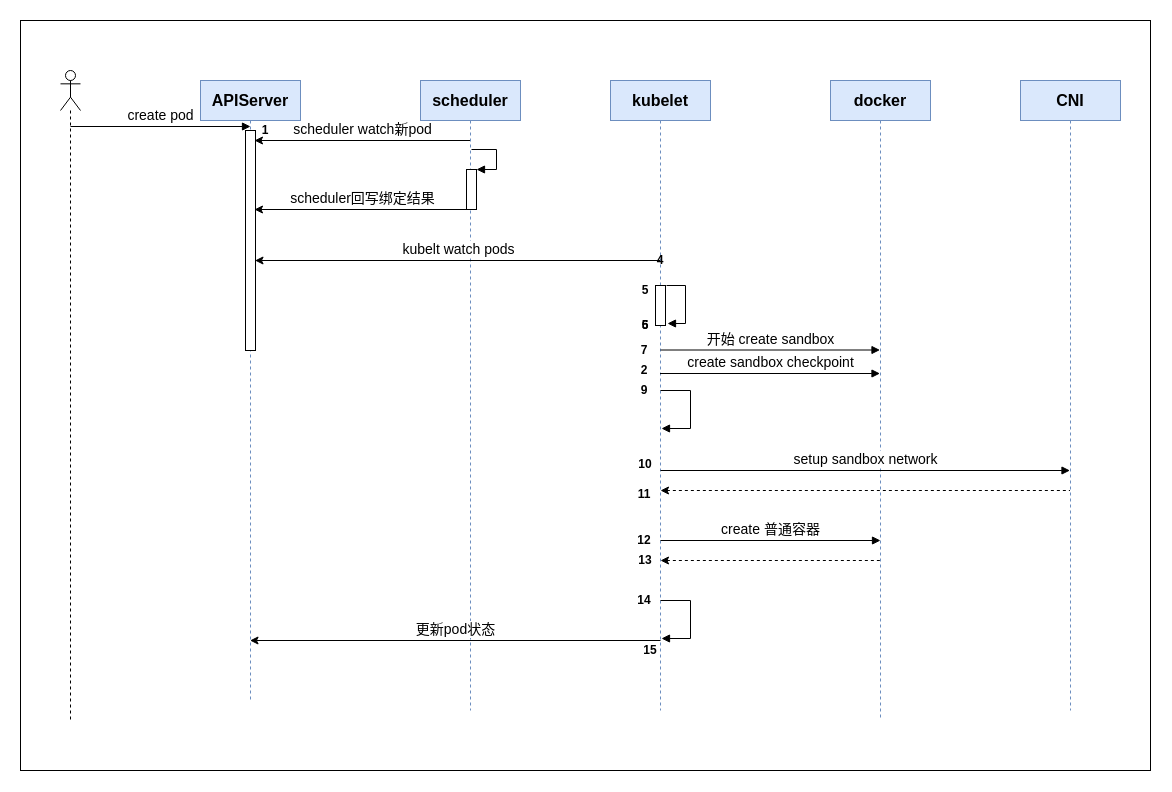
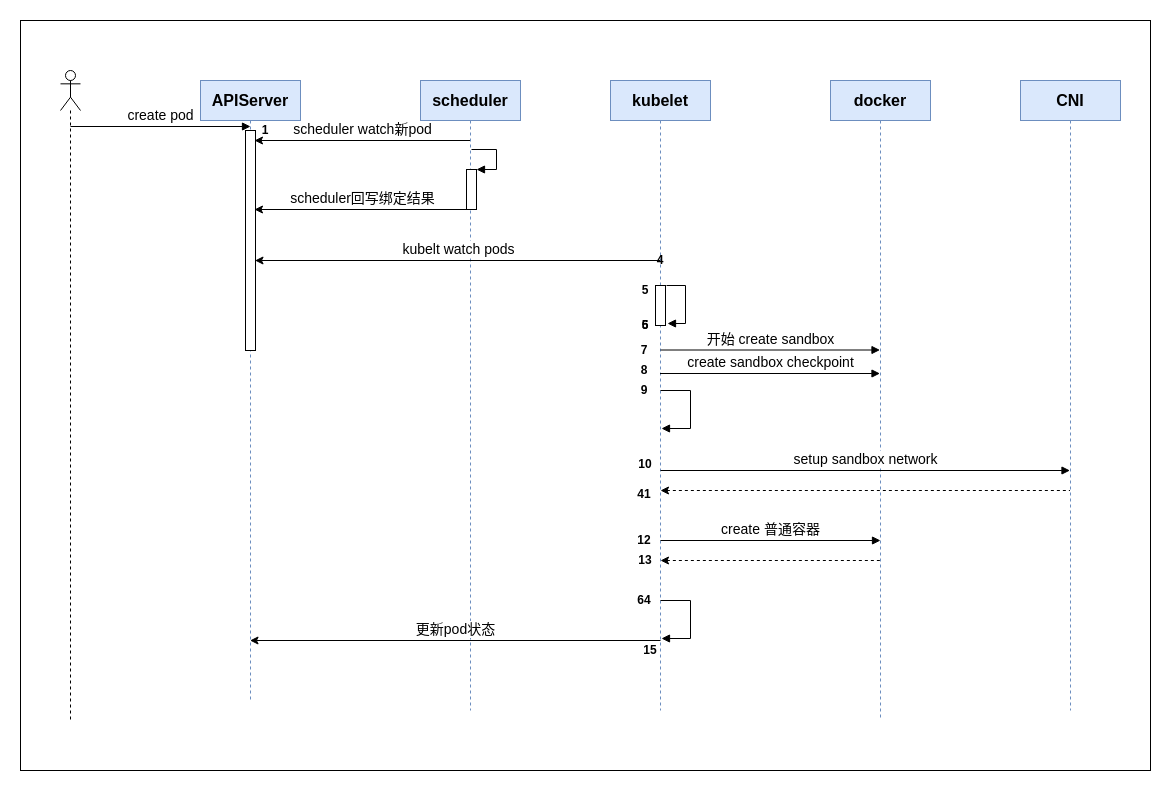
  <mxCell id="0" />
  <mxCell id="1" parent="0" />
  <mxCell id="2" value="&lt;font style=&quot;font-size: 16px&quot;&gt;&lt;b&gt;APIServer&lt;/b&gt;&lt;/font&gt;" style="shape=umlLifeline;perimeter=lifelinePerimeter;whiteSpace=wrap;html=1;container=1;collapsible=0;recursiveResize=0;outlineConnect=0;fillColor=#dae8fc;strokeColor=#6c8ebf;" parent="1" vertex="1"><mxGeometry x="200" y="80" width="100" height="620" as="geometry" /></mxCell>
  <mxCell id="3" value="" style="html=1;points=[];perimeter=orthogonalPerimeter;" parent="2" vertex="1"><mxGeometry x="45" y="50" width="10" height="220" as="geometry" /></mxCell>
  <mxCell id="4" value="&lt;b&gt;&lt;font style=&quot;font-size: 16px&quot;&gt;scheduler&lt;/font&gt;&lt;/b&gt;" style="shape=umlLifeline;perimeter=lifelinePerimeter;whiteSpace=wrap;html=1;container=1;collapsible=0;recursiveResize=0;outlineConnect=0;fillColor=#dae8fc;strokeColor=#6c8ebf;" parent="1" vertex="1"><mxGeometry x="420" y="80" width="100" height="630" as="geometry" /></mxCell>
  <mxCell id="5" value="" style="html=1;points=[];perimeter=orthogonalPerimeter;" parent="4" vertex="1"><mxGeometry x="46" y="89" width="10" height="40" as="geometry" /></mxCell>
  <mxCell id="6" value="" style="edgeStyle=orthogonalEdgeStyle;html=1;align=left;spacingLeft=2;endArrow=block;rounded=0;entryX=1;entryY=0;" parent="4" target="5" edge="1"><mxGeometry relative="1" as="geometry"><mxPoint x="51" y="69" as="sourcePoint" /><Array as="points"><mxPoint x="76" y="69" /></Array></mxGeometry></mxCell>
  <mxCell id="7" value="&lt;font style=&quot;font-size: 16px&quot;&gt;&lt;b&gt;kubelet&lt;/b&gt;&lt;/font&gt;" style="shape=umlLifeline;perimeter=lifelinePerimeter;whiteSpace=wrap;html=1;container=1;collapsible=0;recursiveResize=0;outlineConnect=0;fillColor=#dae8fc;strokeColor=#6c8ebf;" parent="1" vertex="1"><mxGeometry x="610" y="80" width="100" height="630" as="geometry" /></mxCell>
  <mxCell id="8" value="&lt;b&gt;1&lt;/b&gt;" style="text;html=1;strokeColor=none;fillColor=none;align=center;verticalAlign=middle;whiteSpace=wrap;rounded=0;" parent="1" vertex="1"><mxGeometry x="255" y="120" width="20" height="20" as="geometry" /></mxCell>
  <mxCell id="9" value="" style="shape=umlLifeline;participant=umlActor;perimeter=lifelinePerimeter;whiteSpace=wrap;html=1;container=1;collapsible=0;recursiveResize=0;verticalAlign=top;spacingTop=36;labelBackgroundColor=#ffffff;outlineConnect=0;" parent="1" vertex="1"><mxGeometry x="60" y="70" width="20" height="650" as="geometry" /></mxCell>
  <mxCell id="10" value="&lt;font style=&quot;font-size: 14px&quot;&gt;create pod&lt;/font&gt;" style="html=1;verticalAlign=bottom;endArrow=block;" parent="1" edge="1"><mxGeometry width="80" relative="1" as="geometry"><mxPoint x="70" y="126" as="sourcePoint" /><mxPoint x="250" y="126" as="targetPoint" /></mxGeometry></mxCell>
  <mxCell id="11" value="&lt;font style=&quot;font-size: 14px&quot;&gt;scheduler watch新pod&lt;/font&gt;" style="html=1;verticalAlign=bottom;endArrow=none;startArrow=classic;startFill=1;endFill=0;" parent="1" target="4" edge="1"><mxGeometry width="80" relative="1" as="geometry"><mxPoint x="254" y="140" as="sourcePoint" /><mxPoint x="500" y="140" as="targetPoint" /></mxGeometry></mxCell>
  <mxCell id="12" value="&lt;font style=&quot;font-size: 14px&quot;&gt;scheduler回写绑定结果&lt;/font&gt;" style="html=1;verticalAlign=bottom;endArrow=none;startArrow=classic;startFill=1;endFill=0;entryX=0.4;entryY=1;entryDx=0;entryDy=0;entryPerimeter=0;" parent="1" target="5" edge="1"><mxGeometry width="80" relative="1" as="geometry"><mxPoint x="254" y="209" as="sourcePoint" /><mxPoint x="530" y="209" as="targetPoint" /></mxGeometry></mxCell>
  <mxCell id="13" value="&lt;font style=&quot;font-size: 14px&quot;&gt;kubelt watch pods&lt;/font&gt;" style="html=1;verticalAlign=bottom;endArrow=none;startArrow=classic;startFill=1;endFill=0;" parent="1" target="7" edge="1"><mxGeometry width="80" relative="1" as="geometry"><mxPoint x="254.5" y="260" as="sourcePoint" /><mxPoint x="540" y="260" as="targetPoint" /></mxGeometry></mxCell>
  <mxCell id="14" value="&lt;font style=&quot;font-size: 16px&quot;&gt;&lt;b&gt;docker&lt;/b&gt;&lt;/font&gt;" style="shape=umlLifeline;perimeter=lifelinePerimeter;whiteSpace=wrap;html=1;container=1;collapsible=0;recursiveResize=0;outlineConnect=0;fillColor=#dae8fc;strokeColor=#6c8ebf;" parent="1" vertex="1"><mxGeometry x="830" y="80" width="100" height="640" as="geometry" /></mxCell>
  <mxCell id="15" value="" style="html=1;points=[];perimeter=orthogonalPerimeter;" parent="1" vertex="1"><mxGeometry x="655" y="285" width="10" height="40" as="geometry" /></mxCell>
  <mxCell id="16" value="" style="edgeStyle=orthogonalEdgeStyle;html=1;align=left;spacingLeft=2;endArrow=block;rounded=0;exitX=1.1;exitY=0.075;exitDx=0;exitDy=0;exitPerimeter=0;" parent="1" edge="1"><mxGeometry relative="1" as="geometry"><mxPoint x="666" y="285" as="sourcePoint" /><Array as="points"><mxPoint x="685" y="285" /><mxPoint x="685" y="323" /></Array><mxPoint x="667" y="323" as="targetPoint" /></mxGeometry></mxCell>
  <mxCell id="17" value="&lt;b&gt;4&lt;/b&gt;" style="text;html=1;strokeColor=none;fillColor=none;align=center;verticalAlign=middle;whiteSpace=wrap;rounded=0;" parent="1" vertex="1"><mxGeometry x="650" y="250" width="20" height="20" as="geometry" /></mxCell>
  <mxCell id="18" value="&lt;b&gt;5&lt;/b&gt;" style="text;html=1;strokeColor=none;fillColor=none;align=center;verticalAlign=middle;whiteSpace=wrap;rounded=0;" parent="1" vertex="1"><mxGeometry x="635" y="315" width="20" height="20" as="geometry" /></mxCell>
  <mxCell id="19" value="&lt;font style=&quot;font-size: 14px&quot;&gt;开始 create sandbox&lt;/font&gt;" style="html=1;verticalAlign=bottom;endArrow=block;" parent="1" target="14" edge="1"><mxGeometry width="80" relative="1" as="geometry"><mxPoint x="660" y="349.5" as="sourcePoint" /><mxPoint x="933" y="349" as="targetPoint" /></mxGeometry></mxCell>
  <mxCell id="20" value="&lt;b&gt;6&lt;/b&gt;" style="text;html=1;strokeColor=none;fillColor=none;align=center;verticalAlign=middle;whiteSpace=wrap;rounded=0;" parent="1" vertex="1"><mxGeometry x="635" y="315" width="20" height="20" as="geometry" /></mxCell>
  <mxCell id="21" value="&lt;b&gt;7&lt;/b&gt;" style="text;html=1;strokeColor=none;fillColor=none;align=center;verticalAlign=middle;whiteSpace=wrap;rounded=0;" parent="1" vertex="1"><mxGeometry x="634" y="340" width="20" height="20" as="geometry" /></mxCell>
  <mxCell id="22" value="&lt;font style=&quot;font-size: 14px&quot;&gt;create sandbox checkpoint&lt;/font&gt;" style="html=1;verticalAlign=bottom;endArrow=block;" parent="1" target="14" edge="1"><mxGeometry width="80" relative="1" as="geometry"><mxPoint x="659.5" y="373" as="sourcePoint" /><mxPoint x="940" y="373" as="targetPoint" /></mxGeometry></mxCell>
  <mxCell id="23" value="&lt;b&gt;5&lt;/b&gt;" style="text;html=1;strokeColor=none;fillColor=none;align=center;verticalAlign=middle;whiteSpace=wrap;rounded=0;" parent="1" vertex="1"><mxGeometry x="635" y="280" width="20" height="20" as="geometry" /></mxCell>
  <mxCell id="24" value="" style="edgeStyle=orthogonalEdgeStyle;html=1;align=left;spacingLeft=2;endArrow=block;rounded=0;exitX=1.1;exitY=0.075;exitDx=0;exitDy=0;exitPerimeter=0;" parent="1" edge="1"><mxGeometry relative="1" as="geometry"><mxPoint x="660" y="390" as="sourcePoint" /><Array as="points"><mxPoint x="690" y="390" /><mxPoint x="690" y="428" /></Array><mxPoint x="661" y="428" as="targetPoint" /></mxGeometry></mxCell>
- <mxCell id="25" value="&lt;b&gt;2&lt;/b&gt;" style="text;html=1;strokeColor=none;fillColor=none;align=center;verticalAlign=middle;whiteSpace=wrap;rounded=0;" parent="1" vertex="1"><mxGeometry x="634" y="360" width="20" height="20" as="geometry" /></mxCell>
+ <mxCell id="25" value="&lt;b&gt;8&lt;/b&gt;" style="text;html=1;strokeColor=none;fillColor=none;align=center;verticalAlign=middle;whiteSpace=wrap;rounded=0;" parent="1" vertex="1"><mxGeometry x="634" y="360" width="20" height="20" as="geometry" /></mxCell>
  <mxCell id="26" value="&lt;b&gt;9&lt;/b&gt;" style="text;html=1;strokeColor=none;fillColor=none;align=center;verticalAlign=middle;whiteSpace=wrap;rounded=0;" parent="1" vertex="1"><mxGeometry x="634" y="380" width="20" height="20" as="geometry" /></mxCell>
  <mxCell id="27" value="&lt;font style=&quot;font-size: 16px&quot;&gt;&lt;b&gt;CNI&lt;/b&gt;&lt;/font&gt;" style="shape=umlLifeline;perimeter=lifelinePerimeter;whiteSpace=wrap;html=1;container=1;collapsible=0;recursiveResize=0;outlineConnect=0;fillColor=#dae8fc;strokeColor=#6c8ebf;" parent="1" vertex="1"><mxGeometry x="1020" y="80" width="100" height="630" as="geometry" /></mxCell>
  <mxCell id="28" value="&lt;span style=&quot;font-size: 14px&quot;&gt;setup sandbox network&lt;/span&gt;" style="html=1;verticalAlign=bottom;endArrow=block;" parent="1" target="27" edge="1"><mxGeometry width="80" relative="1" as="geometry"><mxPoint x="660" y="470" as="sourcePoint" /><mxPoint x="879.5" y="470" as="targetPoint" /></mxGeometry></mxCell>
  <mxCell id="29" value="" style="html=1;verticalAlign=bottom;endArrow=none;startArrow=classic;startFill=1;endFill=0;dashed=1;" parent="1" edge="1"><mxGeometry width="80" relative="1" as="geometry"><mxPoint x="660" y="490" as="sourcePoint" /><mxPoint x="1069.5" y="490" as="targetPoint" /></mxGeometry></mxCell>
  <mxCell id="30" value="&lt;b&gt;10&lt;/b&gt;" style="text;html=1;strokeColor=none;fillColor=none;align=center;verticalAlign=middle;whiteSpace=wrap;rounded=0;" parent="1" vertex="1"><mxGeometry x="635" y="454" width="20" height="20" as="geometry" /></mxCell>
- <mxCell id="31" value="&lt;b&gt;11&lt;/b&gt;" style="text;html=1;strokeColor=none;fillColor=none;align=center;verticalAlign=middle;whiteSpace=wrap;rounded=0;" parent="1" vertex="1"><mxGeometry x="634" y="484" width="20" height="20" as="geometry" /></mxCell>
+ <mxCell id="31" value="&lt;b&gt;41&lt;/b&gt;" style="text;html=1;strokeColor=none;fillColor=none;align=center;verticalAlign=middle;whiteSpace=wrap;rounded=0;" parent="1" vertex="1"><mxGeometry x="634" y="484" width="20" height="20" as="geometry" /></mxCell>
  <mxCell id="32" value="&lt;span style=&quot;font-size: 14px&quot;&gt;create 普通容器&lt;/span&gt;" style="html=1;verticalAlign=bottom;endArrow=block;" parent="1" edge="1"><mxGeometry width="80" relative="1" as="geometry"><mxPoint x="660" y="540" as="sourcePoint" /><mxPoint x="880" y="540" as="targetPoint" /></mxGeometry></mxCell>
  <mxCell id="33" value="&lt;b&gt;12&lt;/b&gt;" style="text;html=1;strokeColor=none;fillColor=none;align=center;verticalAlign=middle;whiteSpace=wrap;rounded=0;" parent="1" vertex="1"><mxGeometry x="634" y="530" width="20" height="20" as="geometry" /></mxCell>
  <mxCell id="34" value="" style="html=1;verticalAlign=bottom;endArrow=none;startArrow=classic;startFill=1;endFill=0;dashed=1;" parent="1" edge="1"><mxGeometry width="80" relative="1" as="geometry"><mxPoint x="660" y="560" as="sourcePoint" /><mxPoint x="880" y="560" as="targetPoint" /></mxGeometry></mxCell>
  <mxCell id="35" value="&lt;b&gt;13&lt;/b&gt;" style="text;html=1;strokeColor=none;fillColor=none;align=center;verticalAlign=middle;whiteSpace=wrap;rounded=0;" parent="1" vertex="1"><mxGeometry x="635" y="550" width="20" height="20" as="geometry" /></mxCell>
  <mxCell id="36" value="" style="edgeStyle=orthogonalEdgeStyle;html=1;align=left;spacingLeft=2;endArrow=block;rounded=0;exitX=1.1;exitY=0.075;exitDx=0;exitDy=0;exitPerimeter=0;" parent="1" edge="1"><mxGeometry relative="1" as="geometry"><mxPoint x="660" y="600" as="sourcePoint" /><Array as="points"><mxPoint x="690" y="600" /><mxPoint x="690" y="638" /></Array><mxPoint x="661" y="638" as="targetPoint" /></mxGeometry></mxCell>
  <mxCell id="37" value="&lt;font style=&quot;font-size: 14px&quot;&gt;更新pod状态&lt;/font&gt;" style="html=1;verticalAlign=bottom;endArrow=none;startArrow=classic;startFill=1;endFill=0;" parent="1" edge="1"><mxGeometry width="80" relative="1" as="geometry"><mxPoint x="249.5" y="640" as="sourcePoint" /><mxPoint x="660" y="640" as="targetPoint" /></mxGeometry></mxCell>
- <mxCell id="38" value="&lt;b&gt;14&lt;/b&gt;" style="text;html=1;strokeColor=none;fillColor=none;align=center;verticalAlign=middle;whiteSpace=wrap;rounded=0;" parent="1" vertex="1"><mxGeometry x="634" y="590" width="20" height="20" as="geometry" /></mxCell>
+ <mxCell id="38" value="&lt;b&gt;64&lt;/b&gt;" style="text;html=1;strokeColor=none;fillColor=none;align=center;verticalAlign=middle;whiteSpace=wrap;rounded=0;" parent="1" vertex="1"><mxGeometry x="634" y="590" width="20" height="20" as="geometry" /></mxCell>
  <mxCell id="39" value="&lt;b&gt;15&lt;/b&gt;" style="text;html=1;strokeColor=none;fillColor=none;align=center;verticalAlign=middle;whiteSpace=wrap;rounded=0;" parent="1" vertex="1"><mxGeometry x="640" y="640" width="20" height="20" as="geometry" /></mxCell>
  <mxCell id="40" value="" style="rounded=0;whiteSpace=wrap;html=1;fillColor=none;" parent="1" vertex="1"><mxGeometry x="20" y="20" width="1130" height="750" as="geometry" /></mxCell>
